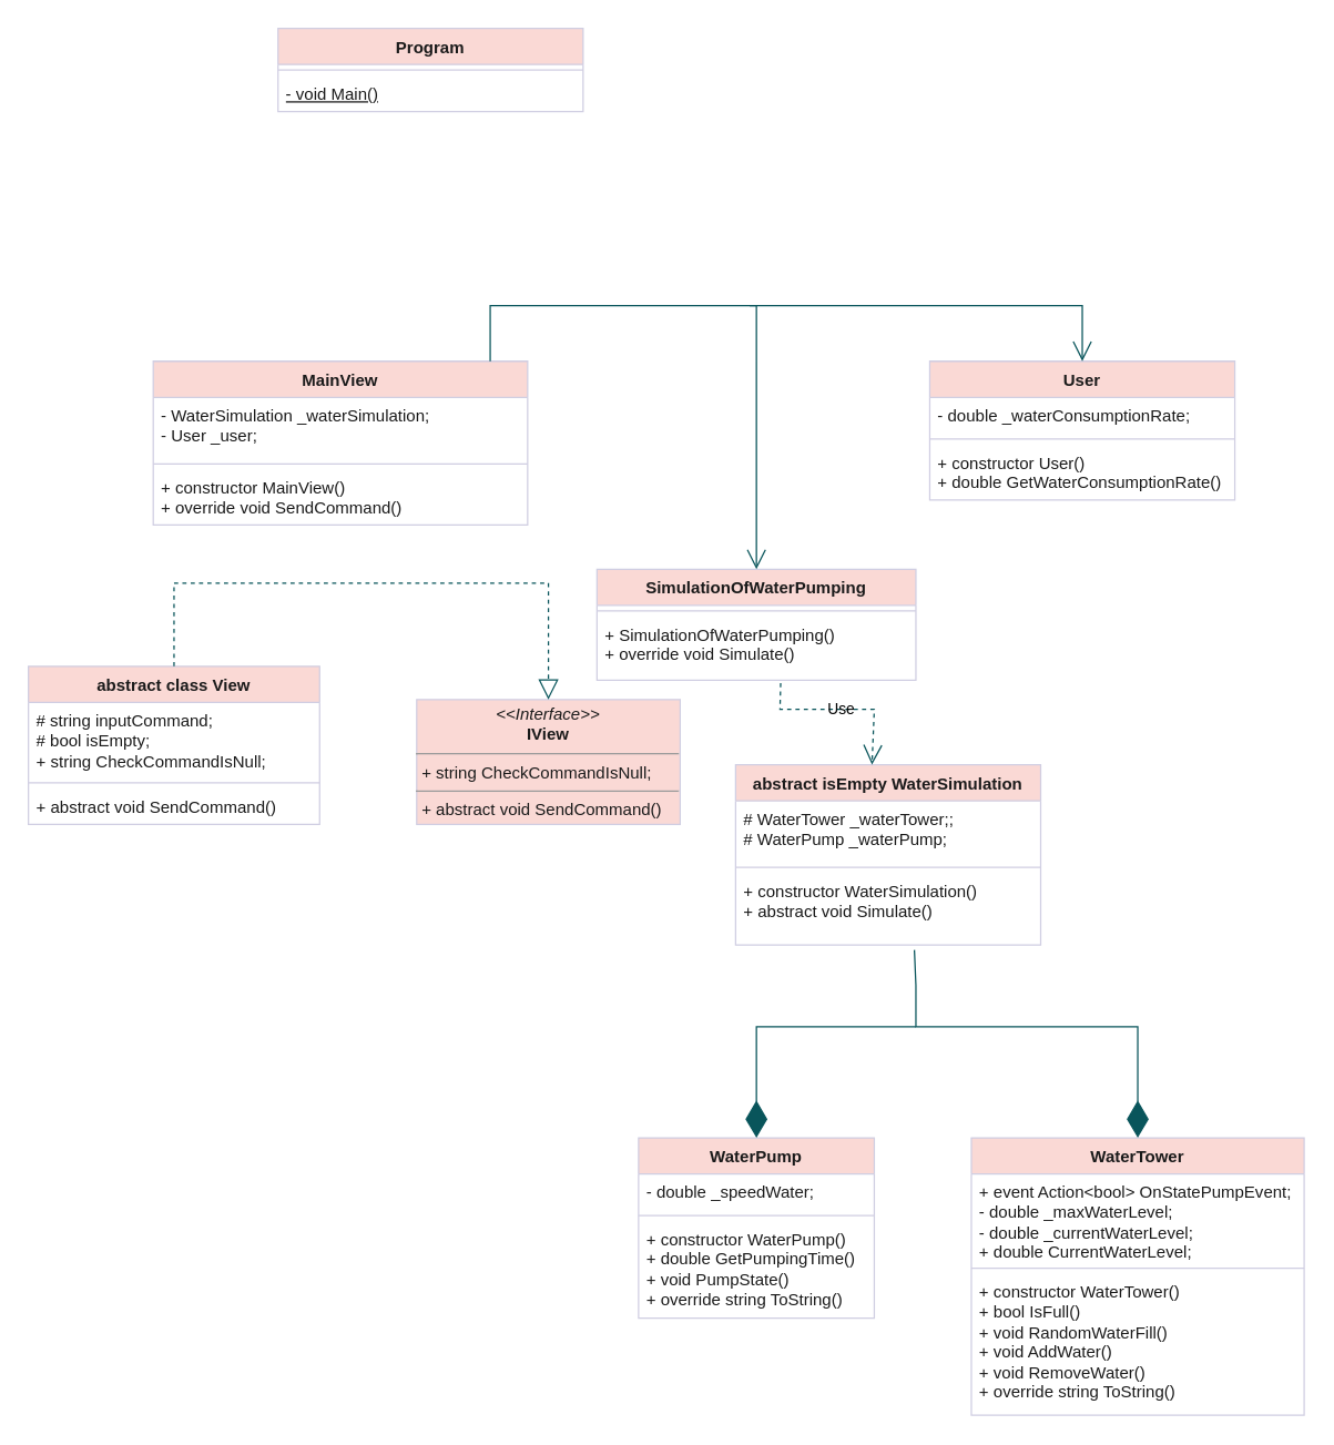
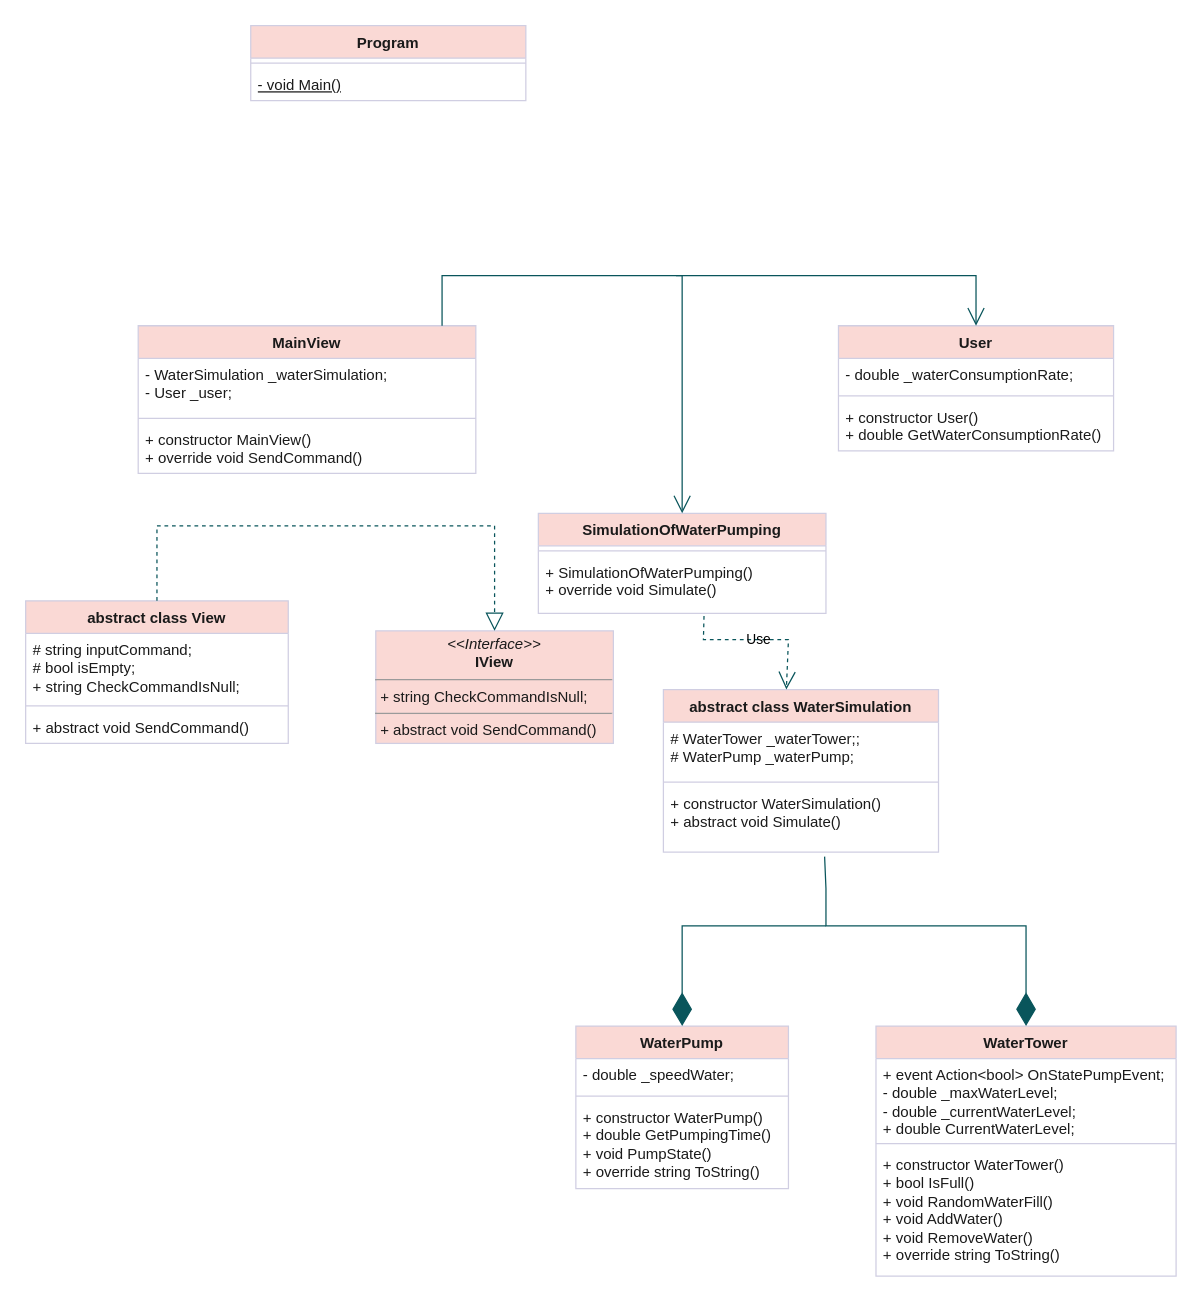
  <mxCell id="0" />
  <mxCell id="1" parent="0" />
  <mxCell id="2" value="WaterTower" style="swimlane;fontStyle=1;align=center;verticalAlign=top;childLayout=stackLayout;horizontal=1;startSize=26;horizontalStack=0;resizeParent=1;resizeParentMax=0;resizeLast=0;collapsible=1;marginBottom=0;whiteSpace=wrap;html=1;labelBackgroundColor=none;fillColor=#FAD9D5;strokeColor=#D0CEE2;fontColor=#1A1A1A;" vertex="1" parent="1"><mxGeometry x="700" y="820" width="240" height="200" as="geometry"><mxRectangle x="510" y="360" width="100" height="30" as="alternateBounds" /></mxGeometry></mxCell>
  <mxCell id="3" value="+&amp;nbsp;event Action&amp;lt;bool&amp;gt; OnStatePumpEvent;&lt;br&gt;-&amp;nbsp;double _maxWaterLevel;&lt;br&gt;&lt;span style=&quot;background-color: initial;&quot;&gt;- double _currentWaterLevel;&lt;br&gt;+ double CurrentWaterLevel;&lt;br&gt;&lt;br&gt;&lt;/span&gt;" style="text;strokeColor=none;fillColor=none;align=left;verticalAlign=top;spacingLeft=4;spacingRight=4;overflow=hidden;rotatable=0;points=[[0,0.5],[1,0.5]];portConstraint=eastwest;whiteSpace=wrap;html=1;labelBackgroundColor=none;fontColor=#1A1A1A;" vertex="1" parent="2"><mxGeometry y="26" width="240" height="64" as="geometry" /></mxCell>
  <mxCell id="4" value="" style="line;strokeWidth=1;fillColor=none;align=left;verticalAlign=middle;spacingTop=-1;spacingLeft=3;spacingRight=3;rotatable=0;labelPosition=right;points=[];portConstraint=eastwest;strokeColor=#D0CEE2;labelBackgroundColor=none;fontColor=#1A1A1A;" vertex="1" parent="2"><mxGeometry y="90" width="240" height="8" as="geometry" /></mxCell>
  <mxCell id="5" value="+ constructor&amp;nbsp;WaterTower()&lt;br&gt;+&amp;nbsp;bool IsFull()&lt;br&gt;+&amp;nbsp;void RandomWaterFill()&lt;br&gt;+&amp;nbsp;void AddWater()&lt;br&gt;+&amp;nbsp;void RemoveWater()&lt;br&gt;+&amp;nbsp;override string ToString()" style="text;strokeColor=none;fillColor=none;align=left;verticalAlign=top;spacingLeft=4;spacingRight=4;overflow=hidden;rotatable=0;points=[[0,0.5],[1,0.5]];portConstraint=eastwest;whiteSpace=wrap;html=1;labelBackgroundColor=none;fontColor=#1A1A1A;" vertex="1" parent="2"><mxGeometry y="98" width="240" height="102" as="geometry" /></mxCell>
  <mxCell id="6" value="WaterPump" style="swimlane;fontStyle=1;align=center;verticalAlign=top;childLayout=stackLayout;horizontal=1;startSize=26;horizontalStack=0;resizeParent=1;resizeParentMax=0;resizeLast=0;collapsible=1;marginBottom=0;whiteSpace=wrap;html=1;labelBackgroundColor=none;fillColor=#FAD9D5;strokeColor=#D0CEE2;fontColor=#1A1A1A;" vertex="1" parent="1"><mxGeometry x="460" y="820" width="170" height="130" as="geometry" /></mxCell>
  <mxCell id="7" value="-&amp;nbsp;double _speedWater;" style="text;strokeColor=none;fillColor=none;align=left;verticalAlign=top;spacingLeft=4;spacingRight=4;overflow=hidden;rotatable=0;points=[[0,0.5],[1,0.5]];portConstraint=eastwest;whiteSpace=wrap;html=1;labelBackgroundColor=none;fontColor=#1A1A1A;" vertex="1" parent="6"><mxGeometry y="26" width="170" height="26" as="geometry" /></mxCell>
  <mxCell id="8" value="" style="line;strokeWidth=1;fillColor=none;align=left;verticalAlign=middle;spacingTop=-1;spacingLeft=3;spacingRight=3;rotatable=0;labelPosition=right;points=[];portConstraint=eastwest;strokeColor=#D0CEE2;labelBackgroundColor=none;fontColor=#1A1A1A;" vertex="1" parent="6"><mxGeometry y="52" width="170" height="8" as="geometry" /></mxCell>
  <mxCell id="9" value="+ constructor&amp;nbsp;WaterPump()&lt;br&gt;+&amp;nbsp;double GetPumpingTime()&lt;br&gt;+&amp;nbsp;void PumpState()&lt;br&gt;+&amp;nbsp;override string ToString()" style="text;strokeColor=none;fillColor=none;align=left;verticalAlign=top;spacingLeft=4;spacingRight=4;overflow=hidden;rotatable=0;points=[[0,0.5],[1,0.5]];portConstraint=eastwest;whiteSpace=wrap;html=1;labelBackgroundColor=none;fontColor=#1A1A1A;" vertex="1" parent="6"><mxGeometry y="60" width="170" height="70" as="geometry" /></mxCell>
  <mxCell id="10" value="User" style="swimlane;fontStyle=1;align=center;verticalAlign=top;childLayout=stackLayout;horizontal=1;startSize=26;horizontalStack=0;resizeParent=1;resizeParentMax=0;resizeLast=0;collapsible=1;marginBottom=0;whiteSpace=wrap;html=1;labelBackgroundColor=none;fillColor=#FAD9D5;strokeColor=#D0CEE2;fontColor=#1A1A1A;" vertex="1" parent="1"><mxGeometry x="670" y="260" width="220" height="100" as="geometry" /></mxCell>
  <mxCell id="11" value="-&amp;nbsp;double _waterConsumptionRate;" style="text;strokeColor=none;fillColor=none;align=left;verticalAlign=top;spacingLeft=4;spacingRight=4;overflow=hidden;rotatable=0;points=[[0,0.5],[1,0.5]];portConstraint=eastwest;whiteSpace=wrap;html=1;labelBackgroundColor=none;fontColor=#1A1A1A;" vertex="1" parent="10"><mxGeometry y="26" width="220" height="26" as="geometry" /></mxCell>
  <mxCell id="12" value="" style="line;strokeWidth=1;fillColor=none;align=left;verticalAlign=middle;spacingTop=-1;spacingLeft=3;spacingRight=3;rotatable=0;labelPosition=right;points=[];portConstraint=eastwest;strokeColor=#D0CEE2;labelBackgroundColor=none;fontColor=#1A1A1A;" vertex="1" parent="10"><mxGeometry y="52" width="220" height="8" as="geometry" /></mxCell>
  <mxCell id="13" value="+ constructor&amp;nbsp;User()&lt;br&gt;+&amp;nbsp;double GetWaterConsumptionRate()" style="text;strokeColor=none;fillColor=none;align=left;verticalAlign=top;spacingLeft=4;spacingRight=4;overflow=hidden;rotatable=0;points=[[0,0.5],[1,0.5]];portConstraint=eastwest;whiteSpace=wrap;html=1;labelBackgroundColor=none;fontColor=#1A1A1A;" vertex="1" parent="10"><mxGeometry y="60" width="220" height="40" as="geometry" /></mxCell>
- <mxCell id="14" value="abstract isEmpty WaterSimulation" style="swimlane;fontStyle=1;align=center;verticalAlign=top;childLayout=stackLayout;horizontal=1;startSize=26;horizontalStack=0;resizeParent=1;resizeParentMax=0;resizeLast=0;collapsible=1;marginBottom=0;whiteSpace=wrap;html=1;labelBackgroundColor=none;fillColor=#FAD9D5;strokeColor=#D0CEE2;fontColor=#1A1A1A;" vertex="1" parent="1"><mxGeometry x="530" y="551" width="220" height="130" as="geometry" /></mxCell>
+ <mxCell id="14" value="abstract class WaterSimulation" style="swimlane;fontStyle=1;align=center;verticalAlign=top;childLayout=stackLayout;horizontal=1;startSize=26;horizontalStack=0;resizeParent=1;resizeParentMax=0;resizeLast=0;collapsible=1;marginBottom=0;whiteSpace=wrap;html=1;labelBackgroundColor=none;fillColor=#FAD9D5;strokeColor=#D0CEE2;fontColor=#1A1A1A;" vertex="1" parent="1"><mxGeometry x="530" y="551" width="220" height="130" as="geometry" /></mxCell>
  <mxCell id="15" value="# WaterTower _waterTower;;&lt;br&gt;# WaterPump _waterPump;" style="text;strokeColor=none;fillColor=none;align=left;verticalAlign=top;spacingLeft=4;spacingRight=4;overflow=hidden;rotatable=0;points=[[0,0.5],[1,0.5]];portConstraint=eastwest;whiteSpace=wrap;html=1;labelBackgroundColor=none;fontColor=#1A1A1A;" vertex="1" parent="14"><mxGeometry y="26" width="220" height="44" as="geometry" /></mxCell>
  <mxCell id="16" value="" style="line;strokeWidth=1;fillColor=none;align=left;verticalAlign=middle;spacingTop=-1;spacingLeft=3;spacingRight=3;rotatable=0;labelPosition=right;points=[];portConstraint=eastwest;strokeColor=#D0CEE2;labelBackgroundColor=none;fontColor=#1A1A1A;" vertex="1" parent="14"><mxGeometry y="70" width="220" height="8" as="geometry" /></mxCell>
  <mxCell id="17" value="+ constructor&amp;nbsp;WaterSimulation()&lt;br&gt;+&amp;nbsp;abstract void Simulate()" style="text;strokeColor=none;fillColor=none;align=left;verticalAlign=top;spacingLeft=4;spacingRight=4;overflow=hidden;rotatable=0;points=[[0,0.5],[1,0.5]];portConstraint=eastwest;whiteSpace=wrap;html=1;labelBackgroundColor=none;fontColor=#1A1A1A;" vertex="1" parent="14"><mxGeometry y="78" width="220" height="52" as="geometry" /></mxCell>
  <mxCell id="18" value="SimulationOfWaterPumping" style="swimlane;fontStyle=1;align=center;verticalAlign=top;childLayout=stackLayout;horizontal=1;startSize=26;horizontalStack=0;resizeParent=1;resizeParentMax=0;resizeLast=0;collapsible=1;marginBottom=0;whiteSpace=wrap;html=1;labelBackgroundColor=none;fillColor=#FAD9D5;strokeColor=#D0CEE2;fontColor=#1A1A1A;" vertex="1" parent="1"><mxGeometry x="430" y="410" width="230" height="80" as="geometry" /></mxCell>
  <mxCell id="19" value="" style="line;strokeWidth=1;fillColor=none;align=left;verticalAlign=middle;spacingTop=-1;spacingLeft=3;spacingRight=3;rotatable=0;labelPosition=right;points=[];portConstraint=eastwest;strokeColor=#D0CEE2;labelBackgroundColor=none;fontColor=#1A1A1A;" vertex="1" parent="18"><mxGeometry y="26" width="230" height="8" as="geometry" /></mxCell>
  <mxCell id="20" value="+&amp;nbsp;SimulationOfWaterPumping()&lt;br&gt;+&amp;nbsp;override void Simulate()" style="text;strokeColor=none;fillColor=none;align=left;verticalAlign=top;spacingLeft=4;spacingRight=4;overflow=hidden;rotatable=0;points=[[0,0.5],[1,0.5]];portConstraint=eastwest;whiteSpace=wrap;html=1;labelBackgroundColor=none;fontColor=#1A1A1A;" vertex="1" parent="18"><mxGeometry y="34" width="230" height="46" as="geometry" /></mxCell>
  <mxCell id="21" value="&lt;p style=&quot;margin:0px;margin-top:4px;text-align:center;&quot;&gt;&lt;i&gt;&amp;lt;&amp;lt;Interface&amp;gt;&amp;gt;&lt;/i&gt;&lt;br&gt;&lt;b&gt;IView&lt;/b&gt;&lt;br&gt;&lt;/p&gt;&lt;hr size=&quot;1&quot;&gt;&lt;p style=&quot;margin:0px;margin-left:4px;&quot;&gt;+&amp;nbsp;string CheckCommandIsNull;&lt;br&gt;&lt;/p&gt;&lt;hr size=&quot;1&quot;&gt;&lt;p style=&quot;margin:0px;margin-left:4px;&quot;&gt;+&amp;nbsp;abstract void SendCommand()&lt;/p&gt;" style="verticalAlign=top;align=left;overflow=fill;fontSize=12;fontFamily=Helvetica;html=1;whiteSpace=wrap;labelBackgroundColor=none;fillColor=#FAD9D5;strokeColor=#D0CEE2;fontColor=#1A1A1A;" vertex="1" parent="1"><mxGeometry x="300" y="504" width="190" height="90" as="geometry" /></mxCell>
  <mxCell id="22" value="abstract class View" style="swimlane;fontStyle=1;align=center;verticalAlign=top;childLayout=stackLayout;horizontal=1;startSize=26;horizontalStack=0;resizeParent=1;resizeParentMax=0;resizeLast=0;collapsible=1;marginBottom=0;whiteSpace=wrap;html=1;labelBackgroundColor=none;fillColor=#FAD9D5;strokeColor=#D0CEE2;fontColor=#1A1A1A;" vertex="1" parent="1"><mxGeometry x="20" y="480" width="210" height="114" as="geometry" /></mxCell>
  <mxCell id="23" value="#&amp;nbsp;string inputCommand;&lt;br&gt;#&amp;nbsp;bool isEmpty;&lt;br&gt;+&amp;nbsp;string CheckCommandIsNull;" style="text;strokeColor=none;fillColor=none;align=left;verticalAlign=top;spacingLeft=4;spacingRight=4;overflow=hidden;rotatable=0;points=[[0,0.5],[1,0.5]];portConstraint=eastwest;whiteSpace=wrap;html=1;labelBackgroundColor=none;fontColor=#1A1A1A;" vertex="1" parent="22"><mxGeometry y="26" width="210" height="54" as="geometry" /></mxCell>
  <mxCell id="24" value="" style="line;strokeWidth=1;fillColor=none;align=left;verticalAlign=middle;spacingTop=-1;spacingLeft=3;spacingRight=3;rotatable=0;labelPosition=right;points=[];portConstraint=eastwest;strokeColor=#D0CEE2;labelBackgroundColor=none;fontColor=#1A1A1A;" vertex="1" parent="22"><mxGeometry y="80" width="210" height="8" as="geometry" /></mxCell>
  <mxCell id="25" value="+&amp;nbsp;abstract void SendCommand()" style="text;strokeColor=none;fillColor=none;align=left;verticalAlign=top;spacingLeft=4;spacingRight=4;overflow=hidden;rotatable=0;points=[[0,0.5],[1,0.5]];portConstraint=eastwest;whiteSpace=wrap;html=1;labelBackgroundColor=none;fontColor=#1A1A1A;" vertex="1" parent="22"><mxGeometry y="88" width="210" height="26" as="geometry" /></mxCell>
  <mxCell id="26" value="MainView" style="swimlane;fontStyle=1;align=center;verticalAlign=top;childLayout=stackLayout;horizontal=1;startSize=26;horizontalStack=0;resizeParent=1;resizeParentMax=0;resizeLast=0;collapsible=1;marginBottom=0;whiteSpace=wrap;html=1;labelBackgroundColor=none;fillColor=#FAD9D5;strokeColor=#D0CEE2;fontColor=#1A1A1A;" vertex="1" parent="1"><mxGeometry x="110" y="260" width="270" height="118" as="geometry" /></mxCell>
  <mxCell id="27" value="-&amp;nbsp;WaterSimulation _waterSimulation;&lt;br&gt;-&amp;nbsp;User _user;" style="text;strokeColor=none;fillColor=none;align=left;verticalAlign=top;spacingLeft=4;spacingRight=4;overflow=hidden;rotatable=0;points=[[0,0.5],[1,0.5]];portConstraint=eastwest;whiteSpace=wrap;html=1;labelBackgroundColor=none;fontColor=#1A1A1A;" vertex="1" parent="26"><mxGeometry y="26" width="270" height="44" as="geometry" /></mxCell>
  <mxCell id="28" value="" style="line;strokeWidth=1;fillColor=none;align=left;verticalAlign=middle;spacingTop=-1;spacingLeft=3;spacingRight=3;rotatable=0;labelPosition=right;points=[];portConstraint=eastwest;strokeColor=#D0CEE2;labelBackgroundColor=none;fontColor=#1A1A1A;" vertex="1" parent="26"><mxGeometry y="70" width="270" height="8" as="geometry" /></mxCell>
  <mxCell id="29" value="+ constructor&amp;nbsp;MainView()&lt;br&gt;+&amp;nbsp;override void SendCommand()" style="text;strokeColor=none;fillColor=none;align=left;verticalAlign=top;spacingLeft=4;spacingRight=4;overflow=hidden;rotatable=0;points=[[0,0.5],[1,0.5]];portConstraint=eastwest;whiteSpace=wrap;html=1;labelBackgroundColor=none;fontColor=#1A1A1A;" vertex="1" parent="26"><mxGeometry y="78" width="270" height="40" as="geometry" /></mxCell>
  <mxCell id="30" value="" style="endArrow=block;dashed=1;endFill=0;endSize=12;html=1;rounded=0;entryX=0.5;entryY=0;entryDx=0;entryDy=0;exitX=0.5;exitY=0;exitDx=0;exitDy=0;labelBackgroundColor=none;strokeColor=#09555B;fontColor=default;" edge="1" parent="1" source="22" target="21"><mxGeometry width="160" relative="1" as="geometry"><mxPoint x="160" y="390" as="sourcePoint" /><mxPoint x="120" y="370" as="targetPoint" /><Array as="points"><mxPoint x="125" y="420" /><mxPoint x="270" y="420" /><mxPoint x="395" y="420" /></Array></mxGeometry></mxCell>
  <mxCell id="31" value="" style="endArrow=open;endFill=1;endSize=12;html=1;rounded=0;entryX=0.5;entryY=0;entryDx=0;entryDy=0;labelBackgroundColor=none;strokeColor=#09555B;fontColor=default;" edge="1" parent="1" target="18"><mxGeometry width="160" relative="1" as="geometry"><mxPoint x="353" y="260" as="sourcePoint" /><mxPoint x="700" y="520" as="targetPoint" /><Array as="points"><mxPoint x="353" y="220" /><mxPoint x="440" y="220" /><mxPoint x="545" y="220" /></Array></mxGeometry></mxCell>
  <mxCell id="32" value="Use" style="endArrow=open;endSize=12;dashed=1;html=1;rounded=0;exitX=0.576;exitY=1.047;exitDx=0;exitDy=0;exitPerimeter=0;entryX=0.447;entryY=-0.001;entryDx=0;entryDy=0;entryPerimeter=0;labelBackgroundColor=none;strokeColor=#09555B;fontColor=default;" edge="1" parent="1" source="20" target="14"><mxGeometry width="160" relative="1" as="geometry"><mxPoint x="540" y="651" as="sourcePoint" /><mxPoint x="700" y="651" as="targetPoint" /><Array as="points"><mxPoint x="562" y="511" /><mxPoint x="630" y="511" /></Array></mxGeometry></mxCell>
  <mxCell id="33" value="" style="endArrow=diamondThin;endFill=1;endSize=24;html=1;rounded=0;entryX=0.5;entryY=0;entryDx=0;entryDy=0;exitX=0.586;exitY=1.068;exitDx=0;exitDy=0;exitPerimeter=0;labelBackgroundColor=none;strokeColor=#09555B;fontColor=default;" edge="1" parent="1" source="17" target="2"><mxGeometry width="160" relative="1" as="geometry"><mxPoint x="700" y="550" as="sourcePoint" /><mxPoint x="636" y="680" as="targetPoint" /><Array as="points"><mxPoint x="660" y="710" /><mxPoint x="660" y="740" /><mxPoint x="820" y="740" /></Array></mxGeometry></mxCell>
  <mxCell id="34" value="" style="endArrow=diamondThin;endFill=1;endSize=24;html=1;rounded=0;entryX=0.5;entryY=0;entryDx=0;entryDy=0;labelBackgroundColor=none;strokeColor=#09555B;fontColor=default;" edge="1" parent="1" target="6"><mxGeometry width="160" relative="1" as="geometry"><mxPoint x="660" y="740" as="sourcePoint" /><mxPoint x="700" y="520" as="targetPoint" /><Array as="points"><mxPoint x="545" y="740" /></Array></mxGeometry></mxCell>
  <mxCell id="35" value="Program" style="swimlane;fontStyle=1;align=center;verticalAlign=top;childLayout=stackLayout;horizontal=1;startSize=26;horizontalStack=0;resizeParent=1;resizeParentMax=0;resizeLast=0;collapsible=1;marginBottom=0;whiteSpace=wrap;html=1;labelBackgroundColor=none;fillColor=#FAD9D5;strokeColor=#D0CEE2;fontColor=#1A1A1A;" vertex="1" parent="1"><mxGeometry x="200" y="20" width="220" height="60" as="geometry" /></mxCell>
  <mxCell id="36" value="" style="line;strokeWidth=1;fillColor=none;align=left;verticalAlign=middle;spacingTop=-1;spacingLeft=3;spacingRight=3;rotatable=0;labelPosition=right;points=[];portConstraint=eastwest;strokeColor=#D0CEE2;labelBackgroundColor=none;fontColor=#1A1A1A;" vertex="1" parent="35"><mxGeometry y="26" width="220" height="8" as="geometry" /></mxCell>
  <mxCell id="37" value="&lt;u&gt;-&amp;nbsp;void Main()&lt;/u&gt;" style="text;strokeColor=none;fillColor=none;align=left;verticalAlign=top;spacingLeft=4;spacingRight=4;overflow=hidden;rotatable=0;points=[[0,0.5],[1,0.5]];portConstraint=eastwest;whiteSpace=wrap;html=1;labelBackgroundColor=none;fontColor=#1A1A1A;" vertex="1" parent="35"><mxGeometry y="34" width="220" height="26" as="geometry" /></mxCell>
  <mxCell id="38" value="" style="endArrow=open;endFill=1;endSize=12;html=1;rounded=0;entryX=0.5;entryY=0;entryDx=0;entryDy=0;labelBackgroundColor=none;strokeColor=#09555B;fontColor=default;" edge="1" parent="1" target="10"><mxGeometry width="160" relative="1" as="geometry"><mxPoint x="540" y="220" as="sourcePoint" /><mxPoint x="580" y="360" as="targetPoint" /><Array as="points"><mxPoint x="780" y="220" /></Array></mxGeometry></mxCell>
